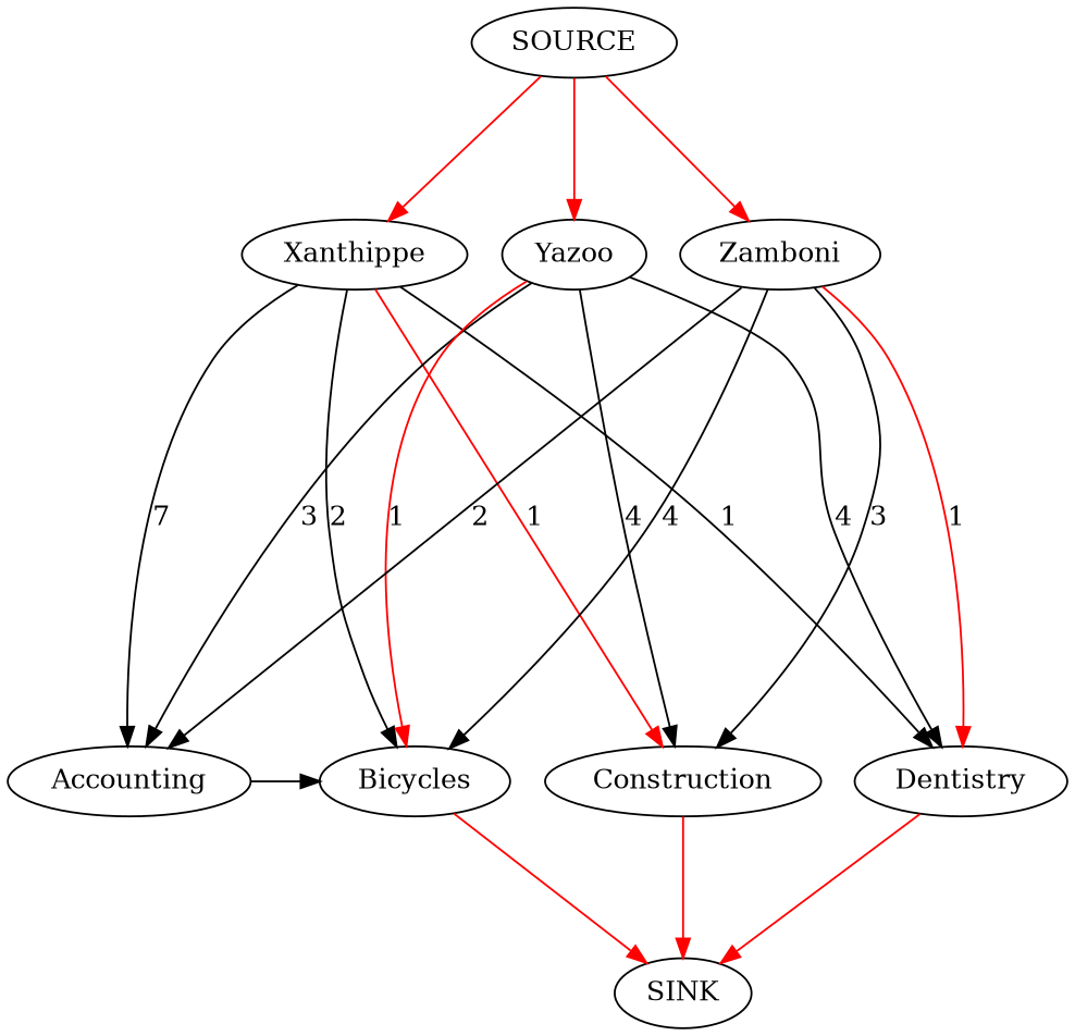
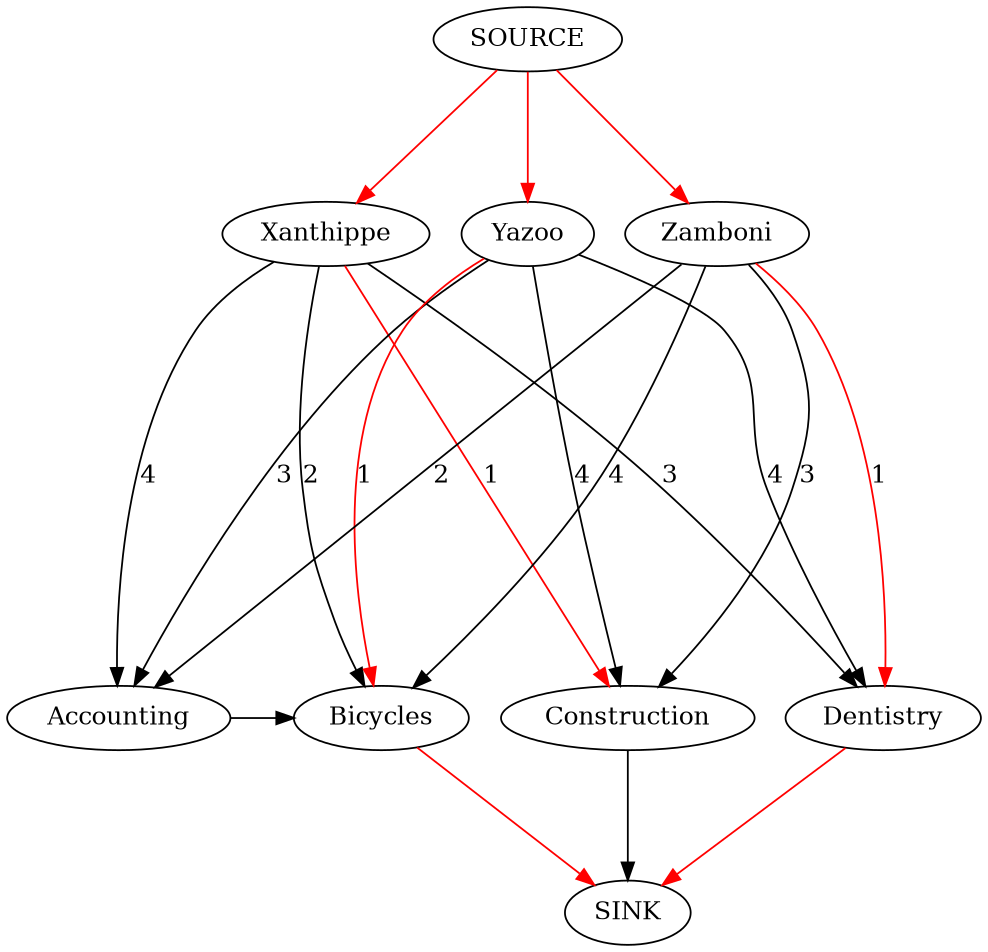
  digraph {
    ordering=out
    rankdir=TB
    ranksep=1
    Xanthippe
    Yazoo
    Zamboni
    Accounting
    Bicycles
    Construction
    Dentistry
    SINK
    SOURCE
    subgraph sub_1 {
      rank=same
      Xanthippe
      Yazoo
      Zamboni
    }
    subgraph sub_2 {
      rank=same
      Accounting
      Bicycles
      Construction
      Dentistry
    }
-   Xanthippe -> Accounting [label=7]
+   Xanthippe -> Accounting [label=4]
    Xanthippe -> Bicycles [label=2]
    Xanthippe -> Construction [color=red label=1]
-   Xanthippe -> Dentistry [label=1]
+   Xanthippe -> Dentistry [label=3]
    Yazoo -> Accounting [label=3]
    Yazoo -> Bicycles [color=red label=1 minlen=3]
    Yazoo -> Construction [label=4]
    Yazoo -> Dentistry [label=4]
    Zamboni -> Accounting [label=2]
    Zamboni -> Bicycles [label=4]
    Zamboni -> Construction [label=3]
    Zamboni -> Dentistry [color=red label=1]
    Accounting -> Bicycles
    Bicycles -> SINK [color=red]
-   Construction -> SINK [color=red]
+   Construction -> SINK [color=black]
    Dentistry -> SINK [color=red]
    SOURCE -> Xanthippe [color=red]
    SOURCE -> Yazoo [color=red]
    SOURCE -> Zamboni [color=red]
  }
